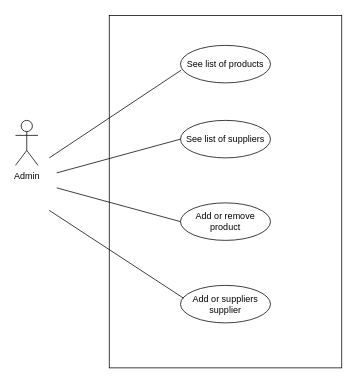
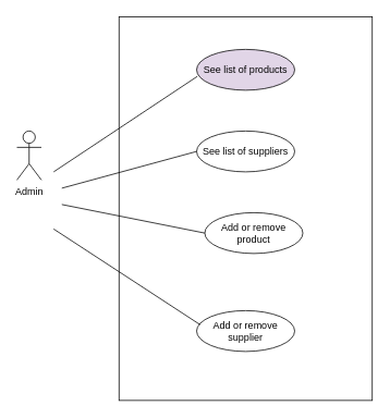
  <mxCell id="0" />
  <mxCell id="1" parent="0" />
  <mxCell id="2" value="" style="rounded=0;whiteSpace=wrap;html=1;direction=south;" vertex="1" parent="1"><mxGeometry x="145" y="20" width="310" height="470" as="geometry" /></mxCell>
  <mxCell id="3" value="Admin&lt;br&gt;" style="shape=umlActor;verticalLabelPosition=bottom;verticalAlign=top;html=1;outlineConnect=0;" vertex="1" parent="1"><mxGeometry x="20" y="160" width="30" height="60" as="geometry" /></mxCell>
- <mxCell id="4" value="See list of products" style="ellipse;whiteSpace=wrap;html=1;" vertex="1" parent="1"><mxGeometry x="240" y="60" width="120" height="50" as="geometry" /></mxCell>
+ <mxCell id="4" value="See list of products" style="ellipse;whiteSpace=wrap;html=1;fillColor=#e1d5e7;" vertex="1" parent="1"><mxGeometry x="240" y="60" width="120" height="50" as="geometry" /></mxCell>
  <mxCell id="5" value="See list of suppliers" style="ellipse;whiteSpace=wrap;html=1;" vertex="1" parent="1"><mxGeometry x="240" y="160" width="120" height="50" as="geometry" /></mxCell>
- <mxCell id="6" value="Add or remove product" style="ellipse;whiteSpace=wrap;html=1;" vertex="1" parent="1"><mxGeometry x="240" y="270" width="120" height="50" as="geometry" /></mxCell>
- <mxCell id="7" value="Add or suppliers supplier" style="ellipse;whiteSpace=wrap;html=1;" vertex="1" parent="1"><mxGeometry x="240" y="380" width="120" height="50" as="geometry" /></mxCell>
+ <mxCell id="6" value="Add or remove product" style="ellipse;whiteSpace=wrap;html=1;" vertex="1" parent="1"><mxGeometry x="250" y="260" width="120" height="50" as="geometry" /></mxCell>
+ <mxCell id="7" value="Add or remove supplier" style="ellipse;whiteSpace=wrap;html=1;" vertex="1" parent="1"><mxGeometry x="240" y="380" width="120" height="50" as="geometry" /></mxCell>
  <mxCell id="8" value="" style="endArrow=none;html=1;rounded=0;entryX=0.008;entryY=0.66;entryDx=0;entryDy=0;entryPerimeter=0;" edge="1" parent="1" target="4"><mxGeometry width="50" height="50" relative="1" as="geometry"><mxPoint x="65" y="210" as="sourcePoint" /><mxPoint x="115" y="160" as="targetPoint" /></mxGeometry></mxCell>
  <mxCell id="9" value="" style="endArrow=none;html=1;rounded=0;entryX=0;entryY=0.5;entryDx=0;entryDy=0;" edge="1" parent="1" target="5"><mxGeometry width="50" height="50" relative="1" as="geometry"><mxPoint x="75" y="230" as="sourcePoint" /><mxPoint x="264.98" y="129.77" as="targetPoint" /></mxGeometry></mxCell>
  <mxCell id="10" value="" style="endArrow=none;html=1;rounded=0;entryX=0;entryY=0.5;entryDx=0;entryDy=0;" edge="1" parent="1" target="6"><mxGeometry width="50" height="50" relative="1" as="geometry"><mxPoint x="75" y="250" as="sourcePoint" /><mxPoint x="260" y="225" as="targetPoint" /></mxGeometry></mxCell>
  <mxCell id="11" value="" style="endArrow=none;html=1;rounded=0;entryX=0.033;entryY=0.34;entryDx=0;entryDy=0;entryPerimeter=0;" edge="1" parent="1" target="7"><mxGeometry width="50" height="50" relative="1" as="geometry"><mxPoint x="65" y="280" as="sourcePoint" /><mxPoint x="250" y="365" as="targetPoint" /></mxGeometry></mxCell>
